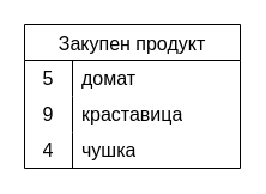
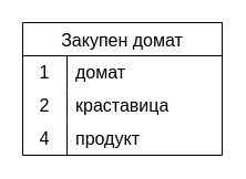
  <mxCell id="0" />
  <mxCell id="1" parent="0" />
- <mxCell id="2" value="Закупен продукт" style="shape=table;startSize=30;container=1;collapsible=0;childLayout=tableLayout;fixedRows=1;rowLines=0;fontStyle=0;strokeColor=default;fontSize=16;" vertex="1" parent="1"><mxGeometry x="20" y="20" width="180" height="120" as="geometry" /></mxCell>
+ <mxCell id="2" value="Закупен домат" style="shape=table;startSize=30;container=1;collapsible=0;childLayout=tableLayout;fixedRows=1;rowLines=0;fontStyle=0;strokeColor=default;fontSize=16;" vertex="1" parent="1"><mxGeometry x="20" y="20" width="180" height="120" as="geometry" /></mxCell>
  <mxCell id="3" value="" style="shape=tableRow;horizontal=0;startSize=0;swimlaneHead=0;swimlaneBody=0;top=0;left=0;bottom=0;right=0;collapsible=0;dropTarget=0;fillColor=none;points=[[0,0.5],[1,0.5]];portConstraint=eastwest;strokeColor=inherit;fontSize=16;" vertex="1" parent="2"><mxGeometry y="30" width="180" height="30" as="geometry" /></mxCell>
- <mxCell id="4" value="5" style="shape=partialRectangle;html=1;whiteSpace=wrap;connectable=0;fillColor=none;top=0;left=0;bottom=0;right=0;overflow=hidden;pointerEvents=1;strokeColor=inherit;fontSize=16;" vertex="1" parent="3"><mxGeometry width="40" height="30" as="geometry"><mxRectangle width="40" height="30" as="alternateBounds" /></mxGeometry></mxCell>
+ <mxCell id="4" value="1" style="shape=partialRectangle;html=1;whiteSpace=wrap;connectable=0;fillColor=none;top=0;left=0;bottom=0;right=0;overflow=hidden;pointerEvents=1;strokeColor=inherit;fontSize=16;" vertex="1" parent="3"><mxGeometry width="40" height="30" as="geometry"><mxRectangle width="40" height="30" as="alternateBounds" /></mxGeometry></mxCell>
  <mxCell id="5" value="домат" style="shape=partialRectangle;html=1;whiteSpace=wrap;connectable=0;fillColor=none;top=0;left=0;bottom=0;right=0;align=left;spacingLeft=6;overflow=hidden;strokeColor=inherit;fontSize=16;" vertex="1" parent="3"><mxGeometry x="40" width="140" height="30" as="geometry"><mxRectangle width="140" height="30" as="alternateBounds" /></mxGeometry></mxCell>
  <mxCell id="6" value="" style="shape=tableRow;horizontal=0;startSize=0;swimlaneHead=0;swimlaneBody=0;top=0;left=0;bottom=0;right=0;collapsible=0;dropTarget=0;fillColor=none;points=[[0,0.5],[1,0.5]];portConstraint=eastwest;strokeColor=inherit;fontSize=16;" vertex="1" parent="2"><mxGeometry y="60" width="180" height="30" as="geometry" /></mxCell>
- <mxCell id="7" value="9" style="shape=partialRectangle;html=1;whiteSpace=wrap;connectable=0;fillColor=none;top=0;left=0;bottom=0;right=0;overflow=hidden;strokeColor=inherit;fontSize=16;" vertex="1" parent="6"><mxGeometry width="40" height="30" as="geometry"><mxRectangle width="40" height="30" as="alternateBounds" /></mxGeometry></mxCell>
+ <mxCell id="7" value="2" style="shape=partialRectangle;html=1;whiteSpace=wrap;connectable=0;fillColor=none;top=0;left=0;bottom=0;right=0;overflow=hidden;strokeColor=inherit;fontSize=16;" vertex="1" parent="6"><mxGeometry width="40" height="30" as="geometry"><mxRectangle width="40" height="30" as="alternateBounds" /></mxGeometry></mxCell>
  <mxCell id="8" value="краставица" style="shape=partialRectangle;html=1;whiteSpace=wrap;connectable=0;fillColor=none;top=0;left=0;bottom=0;right=0;align=left;spacingLeft=6;overflow=hidden;strokeColor=inherit;fontSize=16;" vertex="1" parent="6"><mxGeometry x="40" width="140" height="30" as="geometry"><mxRectangle width="140" height="30" as="alternateBounds" /></mxGeometry></mxCell>
  <mxCell id="9" value="" style="shape=tableRow;horizontal=0;startSize=0;swimlaneHead=0;swimlaneBody=0;top=0;left=0;bottom=0;right=0;collapsible=0;dropTarget=0;fillColor=none;points=[[0,0.5],[1,0.5]];portConstraint=eastwest;strokeColor=inherit;fontSize=16;" vertex="1" parent="2"><mxGeometry y="90" width="180" height="30" as="geometry" /></mxCell>
  <mxCell id="10" value="4" style="shape=partialRectangle;html=1;whiteSpace=wrap;connectable=0;fillColor=none;top=0;left=0;bottom=0;right=0;overflow=hidden;strokeColor=inherit;fontSize=16;" vertex="1" parent="9"><mxGeometry width="40" height="30" as="geometry"><mxRectangle width="40" height="30" as="alternateBounds" /></mxGeometry></mxCell>
- <mxCell id="11" value="чушка" style="shape=partialRectangle;html=1;whiteSpace=wrap;connectable=0;fillColor=none;top=0;left=0;bottom=0;right=0;align=left;spacingLeft=6;overflow=hidden;strokeColor=inherit;fontSize=16;" vertex="1" parent="9"><mxGeometry x="40" width="140" height="30" as="geometry"><mxRectangle width="140" height="30" as="alternateBounds" /></mxGeometry></mxCell>
+ <mxCell id="11" value="продукт" style="shape=partialRectangle;html=1;whiteSpace=wrap;connectable=0;fillColor=none;top=0;left=0;bottom=0;right=0;align=left;spacingLeft=6;overflow=hidden;strokeColor=inherit;fontSize=16;" vertex="1" parent="9"><mxGeometry x="40" width="140" height="30" as="geometry"><mxRectangle width="140" height="30" as="alternateBounds" /></mxGeometry></mxCell>
